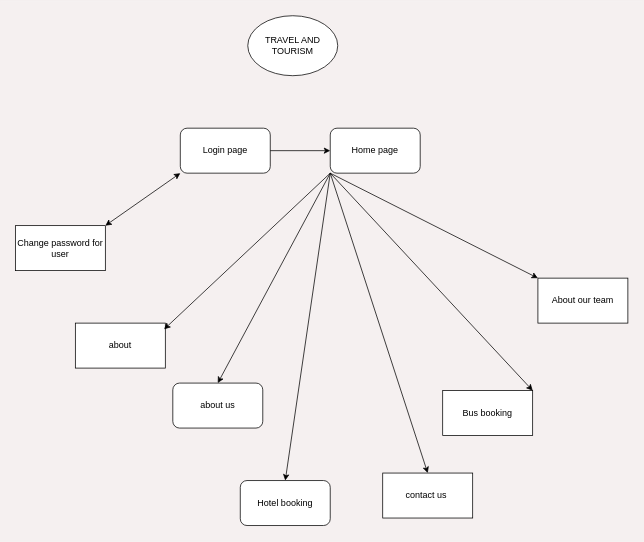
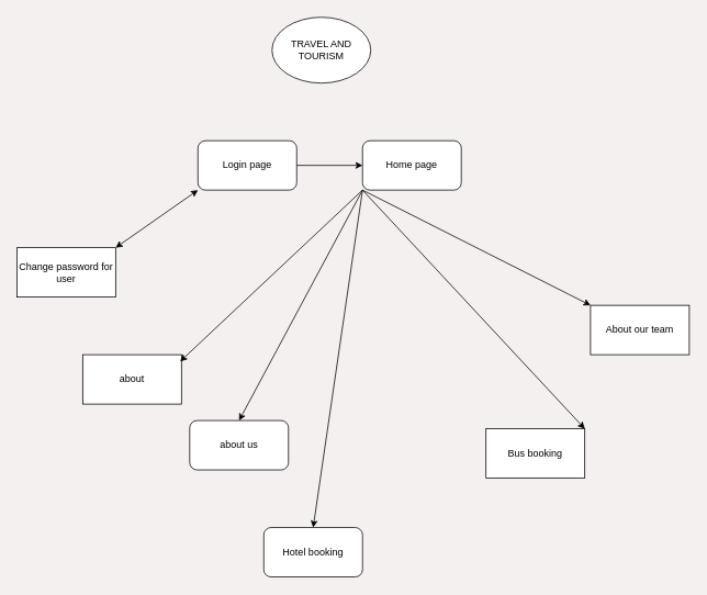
  <mxCell id="0" />
  <mxCell id="1" parent="0" />
  <mxCell id="2" value="Login page" style="whiteSpace=wrap;html=1;rounded=1;" vertex="1" parent="1"><mxGeometry x="240" y="170" width="120" height="60" as="geometry" /></mxCell>
  <mxCell id="3" value="Home page" style="rounded=1;whiteSpace=wrap;html=1;" vertex="1" parent="1"><mxGeometry x="440" y="170" width="120" height="60" as="geometry" /></mxCell>
  <mxCell id="4" value="about us" style="rounded=1;whiteSpace=wrap;html=1;" vertex="1" parent="1"><mxGeometry x="230" y="510" width="120" height="60" as="geometry" /></mxCell>
- <mxCell id="5" value="contact us&amp;nbsp;" style="rounded=0;whiteSpace=wrap;html=1;" vertex="1" parent="1"><mxGeometry x="510" y="630" width="120" height="60" as="geometry" /></mxCell>
  <mxCell id="6" value="about" style="rounded=0;whiteSpace=wrap;html=1;" vertex="1" parent="1"><mxGeometry x="100" y="430" width="120" height="60" as="geometry" /></mxCell>
  <mxCell id="7" value="Hotel booking" style="rounded=1;whiteSpace=wrap;html=1;" vertex="1" parent="1"><mxGeometry x="320" y="640" width="120" height="60" as="geometry" /></mxCell>
  <mxCell id="8" value="Bus booking" style="rounded=0;whiteSpace=wrap;html=1;" vertex="1" parent="1"><mxGeometry x="590" y="520" width="120" height="60" as="geometry" /></mxCell>
  <mxCell id="9" value="About our team" style="rounded=0;whiteSpace=wrap;html=1;" vertex="1" parent="1"><mxGeometry x="717" y="370" width="120" height="60" as="geometry" /></mxCell>
  <mxCell id="10" value="Change password for user" style="rounded=0;whiteSpace=wrap;html=1;" vertex="1" parent="1"><mxGeometry x="20" y="300" width="120" height="60" as="geometry" /></mxCell>
  <mxCell id="11" value="" style="endArrow=classic;html=1;rounded=0;entryX=0;entryY=0.5;entryDx=0;entryDy=0;exitX=1;exitY=0.5;exitDx=0;exitDy=0;" edge="1" parent="1" source="2" target="3"><mxGeometry width="50" height="50" relative="1" as="geometry"><mxPoint x="280" y="470" as="sourcePoint" /><mxPoint x="330" y="420" as="targetPoint" /></mxGeometry></mxCell>
- <mxCell id="12" value="" style="endArrow=classic;html=1;rounded=0;entryX=0.5;entryY=0;entryDx=0;entryDy=0;exitX=0;exitY=1;exitDx=0;exitDy=0;" edge="1" parent="1" source="3" target="5"><mxGeometry width="50" height="50" relative="1" as="geometry"><mxPoint x="280" y="470" as="sourcePoint" /><mxPoint x="330" y="420" as="targetPoint" /></mxGeometry></mxCell>
  <mxCell id="13" value="" style="endArrow=classic;html=1;rounded=0;entryX=0.987;entryY=0.137;entryDx=0;entryDy=0;entryPerimeter=0;exitX=0;exitY=1;exitDx=0;exitDy=0;" edge="1" parent="1" source="3" target="6"><mxGeometry width="50" height="50" relative="1" as="geometry"><mxPoint x="280" y="470" as="sourcePoint" /><mxPoint x="330" y="420" as="targetPoint" /></mxGeometry></mxCell>
  <mxCell id="14" value="" style="endArrow=classic;html=1;rounded=0;entryX=0.5;entryY=0;entryDx=0;entryDy=0;" edge="1" parent="1" target="7"><mxGeometry width="50" height="50" relative="1" as="geometry"><mxPoint x="440" y="230" as="sourcePoint" /><mxPoint x="330" y="420" as="targetPoint" /></mxGeometry></mxCell>
  <mxCell id="15" value="" style="endArrow=classic;html=1;rounded=0;entryX=1;entryY=0;entryDx=0;entryDy=0;" edge="1" parent="1" target="8"><mxGeometry width="50" height="50" relative="1" as="geometry"><mxPoint x="440" y="230" as="sourcePoint" /><mxPoint x="330" y="420" as="targetPoint" /></mxGeometry></mxCell>
  <mxCell id="16" value="" style="endArrow=classic;html=1;rounded=0;entryX=0.5;entryY=0;entryDx=0;entryDy=0;" edge="1" parent="1" target="4"><mxGeometry width="50" height="50" relative="1" as="geometry"><mxPoint x="440" y="230" as="sourcePoint" /><mxPoint x="330" y="420" as="targetPoint" /></mxGeometry></mxCell>
  <mxCell id="17" value="" style="endArrow=classic;html=1;rounded=0;entryX=0;entryY=0;entryDx=0;entryDy=0;" edge="1" parent="1" target="9"><mxGeometry width="50" height="50" relative="1" as="geometry"><mxPoint x="440" y="230" as="sourcePoint" /><mxPoint x="330" y="420" as="targetPoint" /></mxGeometry></mxCell>
  <mxCell id="18" value="" style="endArrow=classic;startArrow=classic;html=1;rounded=0;entryX=0;entryY=1;entryDx=0;entryDy=0;exitX=1;exitY=0;exitDx=0;exitDy=0;" edge="1" parent="1" source="10" target="2"><mxGeometry width="50" height="50" relative="1" as="geometry"><mxPoint x="280" y="470" as="sourcePoint" /><mxPoint x="330" y="420" as="targetPoint" /></mxGeometry></mxCell>
  <mxCell id="19" value="TRAVEL AND TOURISM" style="ellipse;whiteSpace=wrap;html=1;" vertex="1" parent="1"><mxGeometry x="330" y="20" width="120" height="80" as="geometry" /></mxCell>
